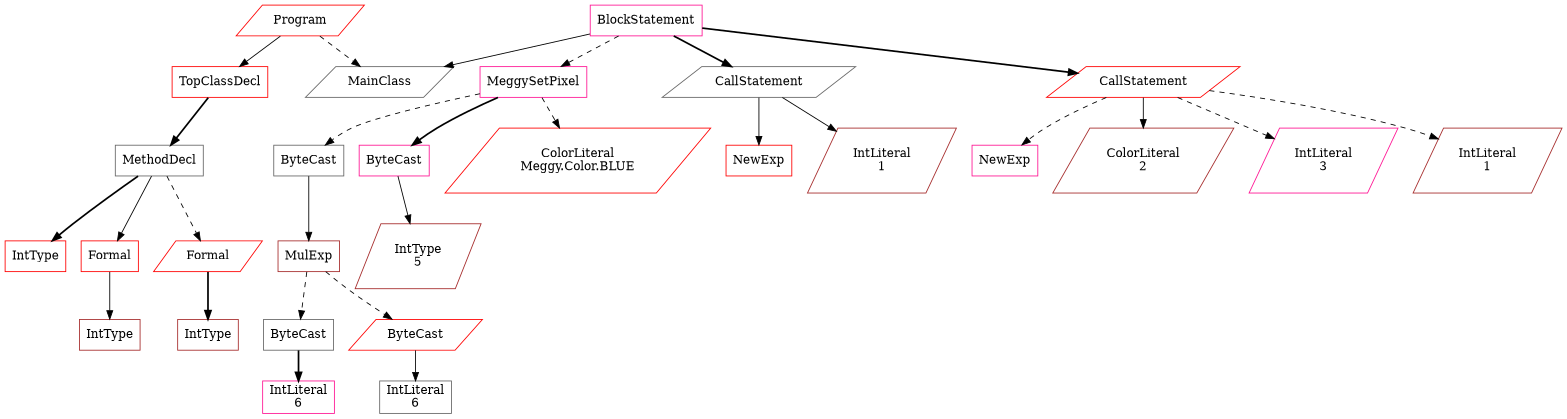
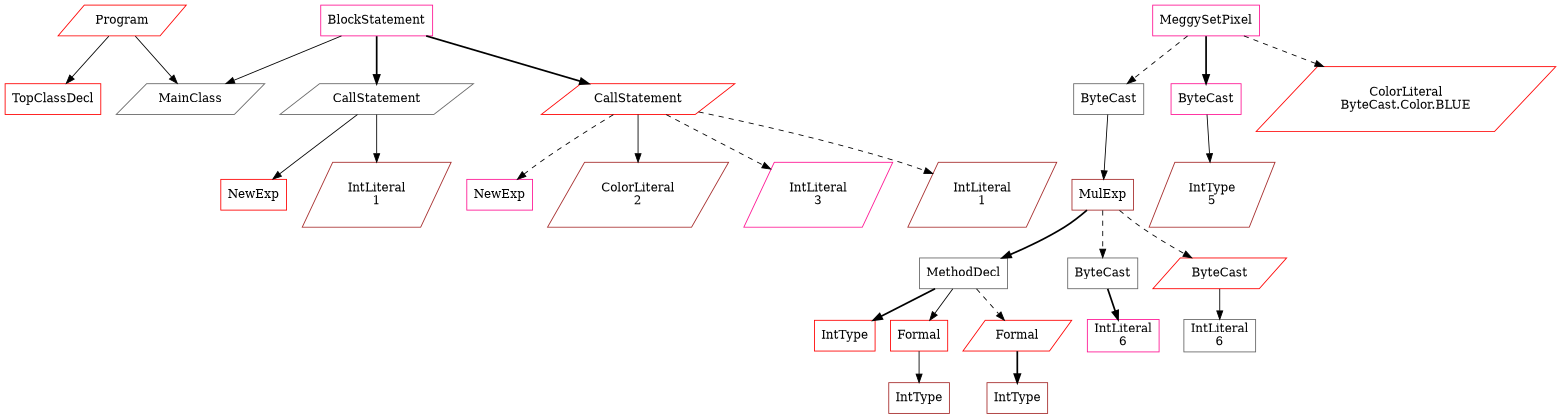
  digraph {
    node [color=red shape=box]
    edge [style=dashed]
    n1 [label=Program shape=parallelogram]
    n2 [color=gray40 label=MainClass shape=parallelogram]
    n3 [label=TopClassDecl]
    n4 [color=gray40 label=MethodDecl]
    n5 [color=deeppink label=BlockStatement]
    n6 [color=deeppink label=MeggySetPixel]
    n7 [color=gray40 label=CallStatement shape=parallelogram]
    n8 [label=CallStatement shape=parallelogram]
    n9 [color=gray40 label=ByteCast]
    n10 [color=deeppink label=ByteCast]
-   n11 [label="ColorLiteral\nMeggy.Color.BLUE" shape=parallelogram]
+   n11 [label="ColorLiteral\nByteCast.Color.BLUE" shape=parallelogram]
    n12 [label=NewExp]
    n13 [color=brown label="IntLiteral\n1" shape=parallelogram]
    n14 [color=deeppink label=NewExp]
    n15 [color=brown label="ColorLiteral\n2" shape=parallelogram]
    n16 [color=deeppink label="IntLiteral\n3" shape=parallelogram]
    n17 [color=brown label="IntLiteral\n1" shape=parallelogram]
    n18 [color=brown label=MulExp]
    n19 [color=brown label="IntType\n5" shape=parallelogram]
    n20 [color=gray40 label=ByteCast]
    n21 [label=ByteCast shape=parallelogram]
    n22 [color=deeppink label="IntLiteral\n6"]
    n23 [color=gray40 label="IntLiteral\n6"]
    n24 [label=IntType]
    n25 [label=Formal]
    n26 [label=Formal shape=parallelogram]
    n27 [color=brown label=IntType]
    n28 [color=brown label=IntType]
-   n1 -> n2
+   n1 -> n2 [style=solid]
    n1 -> n3 [style=solid]
-   n3 -> n4 [style=bold]
+   n18 -> n4 [style=bold]
    n4 -> n24 [style=bold]
    n4 -> n25 [style=solid]
    n4 -> n26
    n5 -> n2 [style=solid]
-   n5 -> n6
    n5 -> n7 [style=bold]
    n5 -> n8 [style=bold]
    n6 -> n9
    n6 -> n10 [style=bold]
    n6 -> n11
    n7 -> n12 [style=solid]
    n7 -> n13 [style=solid]
    n8 -> n14
    n8 -> n15 [style=solid]
    n8 -> n16
    n8 -> n17
    n9 -> n18 [style=solid]
    n10 -> n19 [style=solid]
    n18 -> n20
    n18 -> n21
    n20 -> n22 [style=bold]
    n21 -> n23 [style=solid]
    n25 -> n27 [style=solid]
    n26 -> n28 [style=bold]
  }
